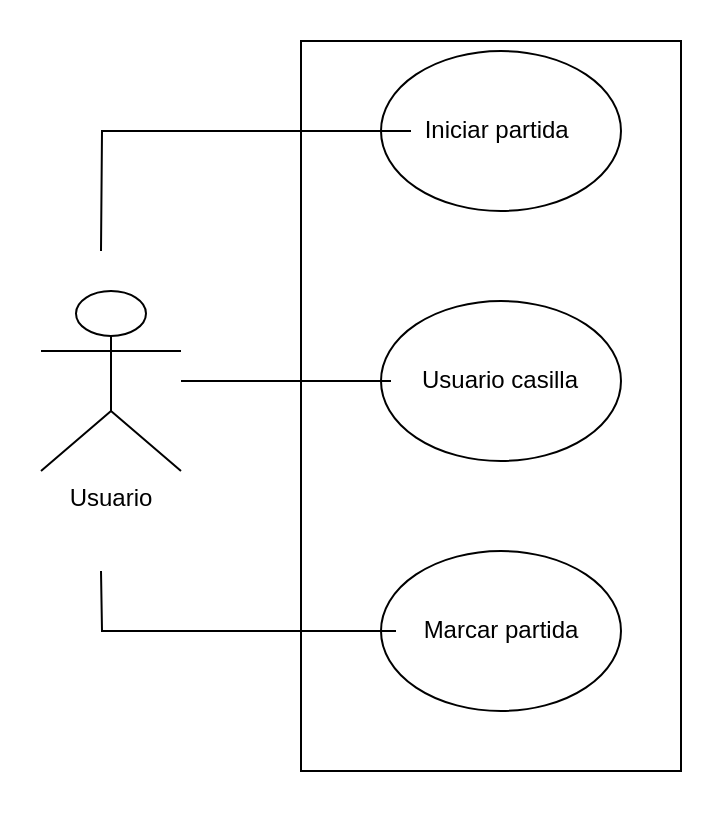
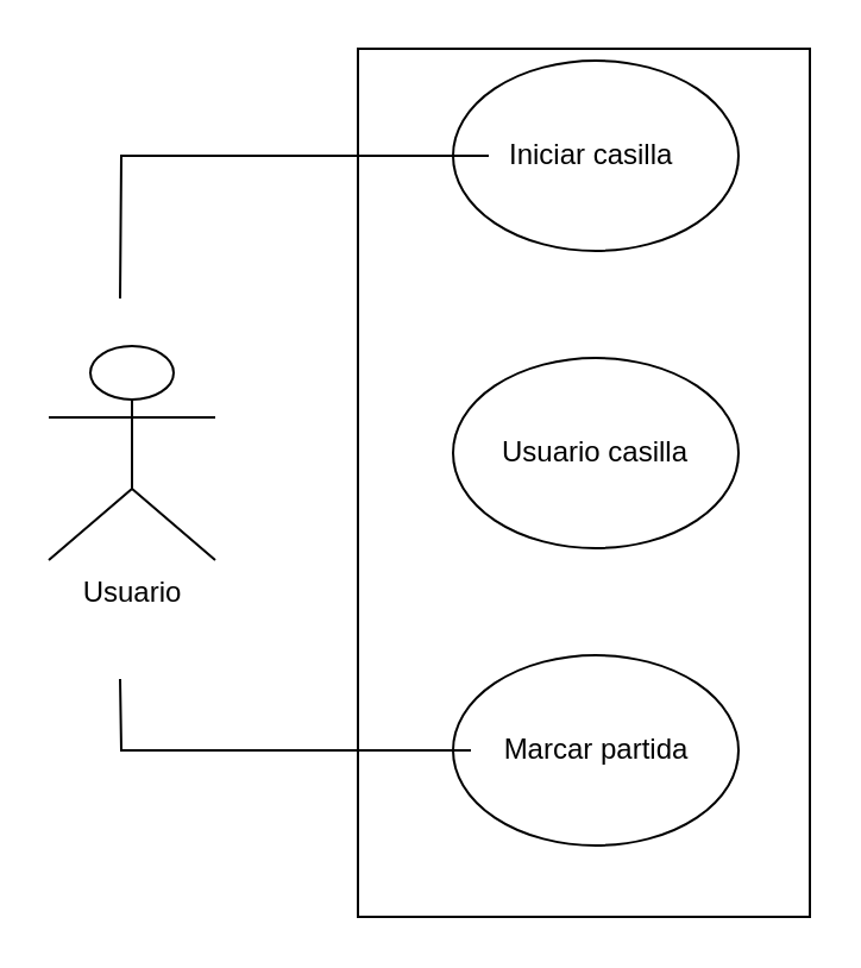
  <mxCell id="0" />
  <mxCell id="1" parent="0" />
  <mxCell id="2" value="" style="rounded=0;whiteSpace=wrap;html=1;" vertex="1" parent="1"><mxGeometry x="150" y="20" width="190" height="365" as="geometry" /></mxCell>
  <mxCell id="3" value="Usuario" style="shape=umlActor;verticalLabelPosition=bottom;verticalAlign=top;html=1;outlineConnect=0;" vertex="1" parent="1"><mxGeometry x="20" y="145" width="70" height="90" as="geometry" /></mxCell>
  <mxCell id="4" value="" style="ellipse;whiteSpace=wrap;html=1;" vertex="1" parent="1"><mxGeometry x="190" y="25" width="120" height="80" as="geometry" /></mxCell>
  <mxCell id="5" value="" style="ellipse;whiteSpace=wrap;html=1;" vertex="1" parent="1"><mxGeometry x="190" y="150" width="120" height="80" as="geometry" /></mxCell>
  <mxCell id="6" value="" style="ellipse;whiteSpace=wrap;html=1;" vertex="1" parent="1"><mxGeometry x="190" y="275" width="120" height="80" as="geometry" /></mxCell>
  <mxCell id="7" style="edgeStyle=orthogonalEdgeStyle;rounded=0;orthogonalLoop=1;jettySize=auto;html=1;endArrow=none;endFill=0;" edge="1" parent="1" source="8"><mxGeometry relative="1" as="geometry"><mxPoint x="50" y="125" as="targetPoint" /></mxGeometry></mxCell>
- <mxCell id="8" value="Iniciar partida&amp;nbsp;" style="text;html=1;strokeColor=none;fillColor=none;align=center;verticalAlign=middle;whiteSpace=wrap;rounded=0;" vertex="1" parent="1"><mxGeometry x="205" y="50" width="90" height="30" as="geometry" /></mxCell>
- <mxCell id="9" style="edgeStyle=orthogonalEdgeStyle;rounded=0;orthogonalLoop=1;jettySize=auto;html=1;endArrow=none;endFill=0;" edge="1" parent="1" source="10" target="3"><mxGeometry relative="1" as="geometry" /></mxCell>
+ <mxCell id="8" value="Iniciar casilla&amp;nbsp;" style="text;html=1;strokeColor=none;fillColor=none;align=center;verticalAlign=middle;whiteSpace=wrap;rounded=0;" vertex="1" parent="1"><mxGeometry x="205" y="50" width="90" height="30" as="geometry" /></mxCell>
  <mxCell id="10" value="Usuario casilla" style="text;html=1;strokeColor=none;fillColor=none;align=center;verticalAlign=middle;whiteSpace=wrap;rounded=0;" vertex="1" parent="1"><mxGeometry x="195" y="175" width="110" height="30" as="geometry" /></mxCell>
  <mxCell id="11" style="edgeStyle=orthogonalEdgeStyle;rounded=0;orthogonalLoop=1;jettySize=auto;html=1;endArrow=none;endFill=0;" edge="1" parent="1" source="12"><mxGeometry relative="1" as="geometry"><mxPoint x="50" y="285" as="targetPoint" /></mxGeometry></mxCell>
  <mxCell id="12" value="Marcar partida" style="text;html=1;strokeColor=none;fillColor=none;align=center;verticalAlign=middle;whiteSpace=wrap;rounded=0;" vertex="1" parent="1"><mxGeometry x="197.5" y="302.5" width="105" height="25" as="geometry" /></mxCell>
